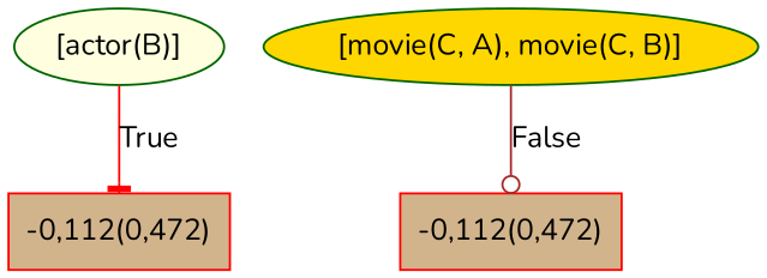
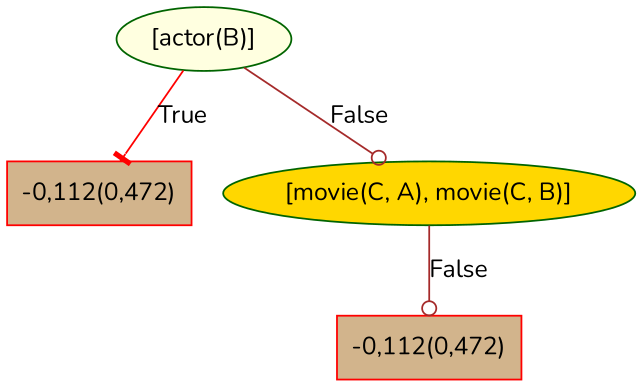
  digraph {
    fontname=Nunito
    node [color=darkgreen fillcolor=tan fontname=Nunito style=filled]
    edge [arrowhead=odot color=brown fontname=Nunito]
    n1 [fillcolor=lightyellow label="[actor(B)]"]
    n2 [color=red label="-0,112(0,472)" shape=box]
    n3 [fillcolor=gold label="[movie(C, A), movie(C, B)]"]
    n4 [color=red label="-0,112(0,472)" shape=box]
    n1 -> n2 [arrowhead=tee color=red label=True]
+   n1 -> n3 [label=False]
    n3 -> n4 [label=False]
  }
